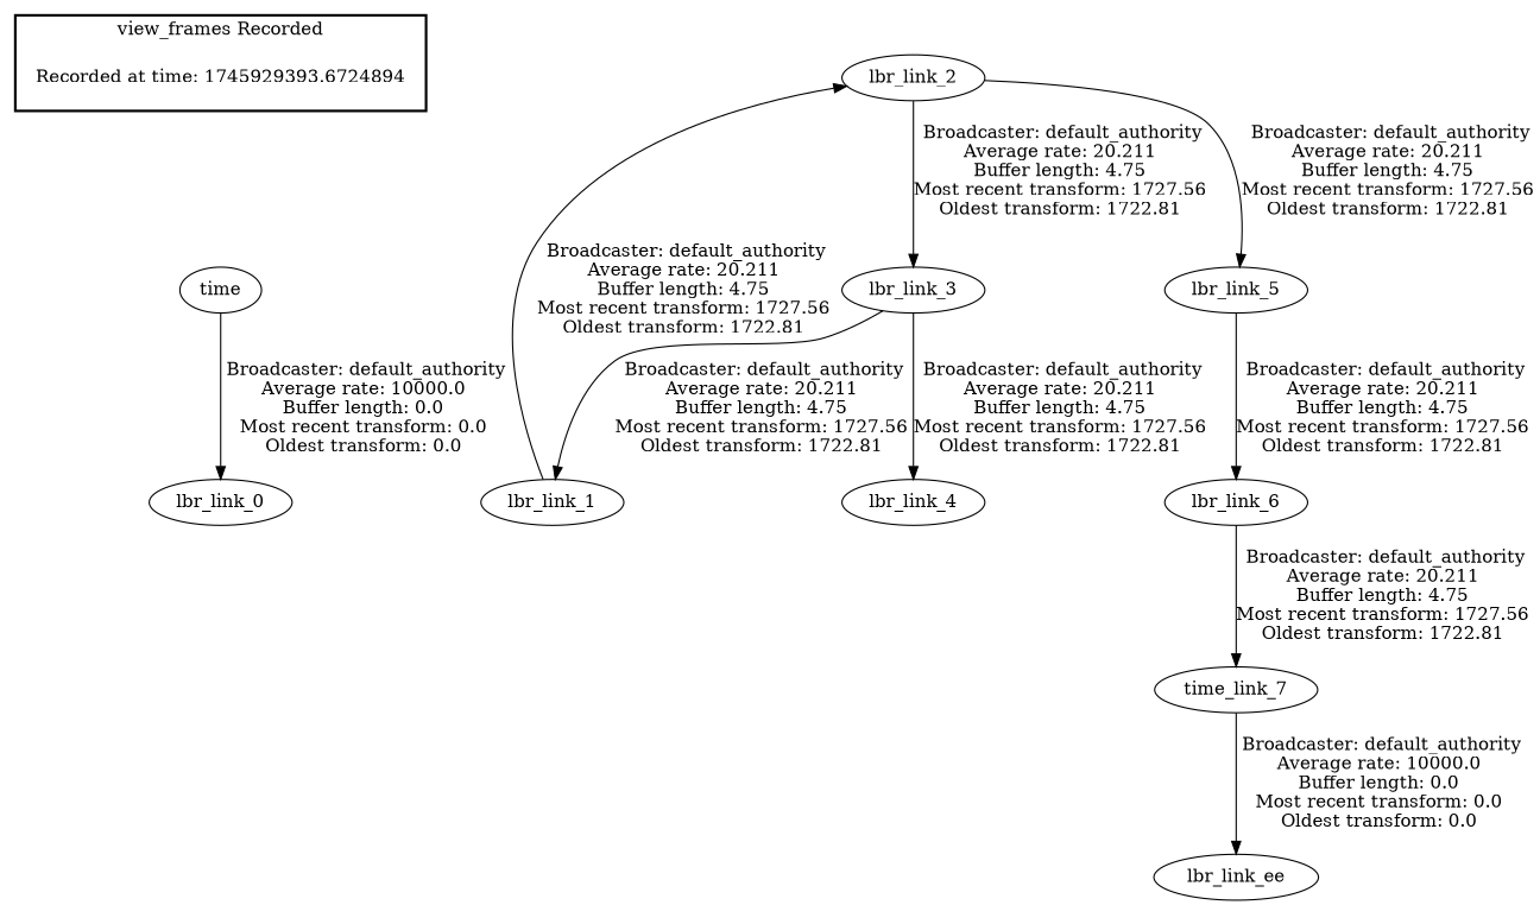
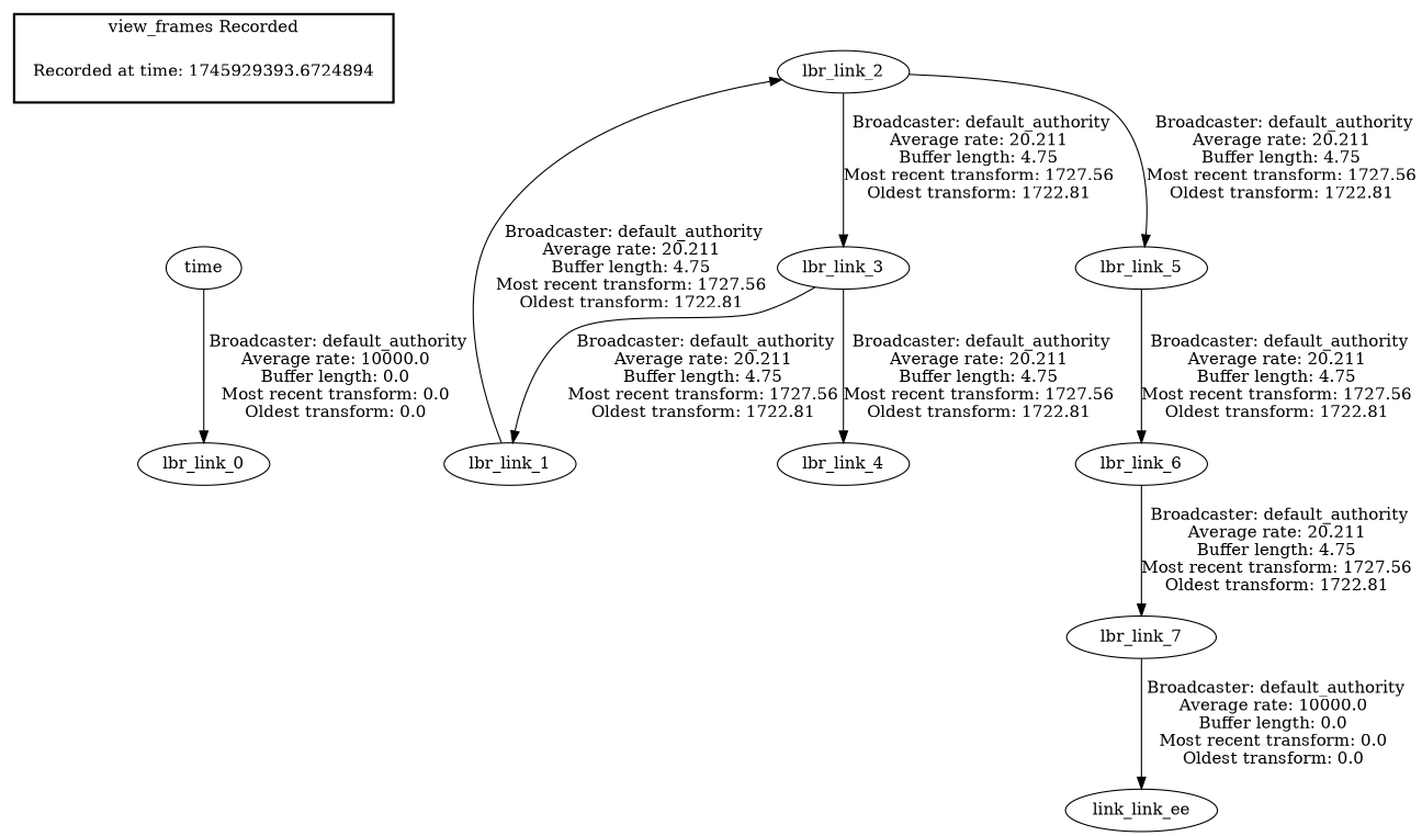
  digraph {
    "Recorded at time: 1745929393.6724894" [shape=plaintext]
    n2 [label=time]
-   lbr_link_7 [label=time_link_7]
-   lbr_link_ee
+   lbr_link_7
+   lbr_link_ee [label=link_link_ee]
    lbr_link_6
    lbr_link_0
    lbr_link_1
    lbr_link_2
    lbr_link_3
    lbr_link_5
    lbr_link_4
    subgraph cluster_1 {
      color=black
      label="view_frames Recorded"
      style=bold
      "Recorded at time: 1745929393.6724894"
    }
    "Recorded at time: 1745929393.6724894" -> n2 [style=invis]
    n2 -> lbr_link_0 [label=" Broadcaster: default_authority\nAverage rate: 10000.0\nBuffer length: 0.0\nMost recent transform: 0.0\nOldest transform: 0.0\n"]
    lbr_link_7 -> lbr_link_ee [label=" Broadcaster: default_authority\nAverage rate: 10000.0\nBuffer length: 0.0\nMost recent transform: 0.0\nOldest transform: 0.0\n"]
    lbr_link_6 -> lbr_link_7 [label=" Broadcaster: default_authority\nAverage rate: 20.211\nBuffer length: 4.75\nMost recent transform: 1727.56\nOldest transform: 1722.81\n"]
    lbr_link_1 -> lbr_link_2 [label=" Broadcaster: default_authority\nAverage rate: 20.211\nBuffer length: 4.75\nMost recent transform: 1727.56\nOldest transform: 1722.81\n"]
    lbr_link_2 -> lbr_link_3 [label=" Broadcaster: default_authority\nAverage rate: 20.211\nBuffer length: 4.75\nMost recent transform: 1727.56\nOldest transform: 1722.81\n"]
    lbr_link_2 -> lbr_link_5 [label=" Broadcaster: default_authority\nAverage rate: 20.211\nBuffer length: 4.75\nMost recent transform: 1727.56\nOldest transform: 1722.81\n"]
    lbr_link_3 -> lbr_link_1 [label=" Broadcaster: default_authority\nAverage rate: 20.211\nBuffer length: 4.75\nMost recent transform: 1727.56\nOldest transform: 1722.81\n"]
    lbr_link_3 -> lbr_link_4 [label=" Broadcaster: default_authority\nAverage rate: 20.211\nBuffer length: 4.75\nMost recent transform: 1727.56\nOldest transform: 1722.81\n"]
    lbr_link_5 -> lbr_link_6 [label=" Broadcaster: default_authority\nAverage rate: 20.211\nBuffer length: 4.75\nMost recent transform: 1727.56\nOldest transform: 1722.81\n"]
  }
